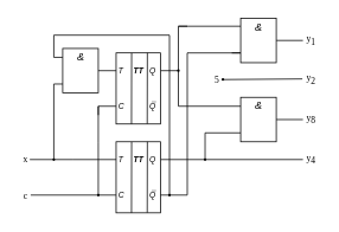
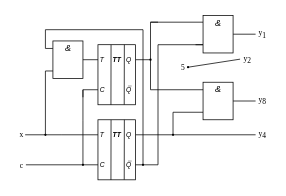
  <mxCell id="0" />
  <mxCell id="1" parent="0" />
  <mxCell id="2" style="edgeStyle=orthogonalEdgeStyle;rounded=0;orthogonalLoop=1;jettySize=auto;html=1;exitX=0;exitY=0.75;exitDx=0;exitDy=0;exitPerimeter=0;endArrow=none;endFill=0;strokeWidth=1;" parent="1" source="4" edge="1"><mxGeometry relative="1" as="geometry"><mxPoint x="110" y="129" as="targetPoint" /></mxGeometry></mxCell>
  <mxCell id="3" style="edgeStyle=orthogonalEdgeStyle;rounded=0;orthogonalLoop=1;jettySize=auto;html=1;exitX=1;exitY=0.25;exitDx=0;exitDy=0;exitPerimeter=0;endArrow=none;endFill=0;strokeWidth=1;" parent="1" source="4" edge="1"><mxGeometry relative="1" as="geometry"><mxPoint x="210" y="29" as="targetPoint" /><Array as="points"><mxPoint x="200" y="79" /><mxPoint x="200" y="29" /></Array></mxGeometry></mxCell>
  <mxCell id="4" value="" style="rounded=0;whiteSpace=wrap;html=1;strokeWidth=1;points=[[0,0.25,0,0,0],[0,0.75,0,0,0],[1,0.25,0,0,0],[1,0.75,0,0,0]];" parent="1" vertex="1"><mxGeometry x="130" y="59" width="50" height="80" as="geometry" /></mxCell>
  <mxCell id="5" value="" style="endArrow=none;html=1;rounded=0;strokeWidth=1;entryX=0.349;entryY=0.003;entryDx=0;entryDy=0;entryPerimeter=0;exitX=0.346;exitY=1.001;exitDx=0;exitDy=0;exitPerimeter=0;" parent="1" source="4" target="4" edge="1"><mxGeometry width="50" height="50" relative="1" as="geometry"><mxPoint x="147" y="139" as="sourcePoint" /><mxPoint x="50" y="29" as="targetPoint" /></mxGeometry></mxCell>
  <mxCell id="6" value="T" style="text;html=1;resizable=0;autosize=1;align=left;verticalAlign=middle;points=[];fillColor=none;strokeColor=none;rounded=0;fontStyle=2;imageWidth=20;spacing=0;spacingLeft=0;spacingRight=0;fontSize=9;" parent="1" vertex="1"><mxGeometry x="133" y="70" width="20" height="20" as="geometry" /></mxCell>
  <mxCell id="7" value="C" style="text;html=1;resizable=0;autosize=1;align=left;verticalAlign=middle;points=[];fillColor=none;strokeColor=none;rounded=0;fontStyle=2;imageWidth=20;spacing=0;spacingLeft=0;spacingRight=0;fontSize=9;" parent="1" vertex="1"><mxGeometry x="133" y="109" width="20" height="20" as="geometry" /></mxCell>
  <mxCell id="8" value="Q" style="text;html=1;resizable=0;autosize=1;align=left;verticalAlign=middle;points=[];fillColor=none;strokeColor=none;rounded=0;fontStyle=2;imageWidth=20;spacing=0;spacingLeft=0;spacingRight=0;fontSize=9;" parent="1" vertex="1"><mxGeometry x="168" y="70" width="20" height="20" as="geometry" /></mxCell>
  <mxCell id="9" value="&lt;b&gt;TT&lt;/b&gt;" style="text;html=1;resizable=0;autosize=1;align=center;verticalAlign=middle;points=[];fillColor=none;strokeColor=none;rounded=0;fontStyle=2;imageWidth=20;spacing=0;spacingLeft=-2;spacingRight=-2;fontSize=9;" parent="1" vertex="1"><mxGeometry x="145" y="70" width="20" height="20" as="geometry" /></mxCell>
  <mxCell id="10" value="" style="endArrow=none;html=1;rounded=0;strokeWidth=1;entryX=0.349;entryY=0.003;entryDx=0;entryDy=0;entryPerimeter=0;exitX=0.346;exitY=1.001;exitDx=0;exitDy=0;exitPerimeter=0;" parent="1" edge="1"><mxGeometry width="50" height="50" relative="1" as="geometry"><mxPoint x="165" y="138.84" as="sourcePoint" /><mxPoint x="165.15" y="59" as="targetPoint" /></mxGeometry></mxCell>
  <mxCell id="11" style="edgeStyle=orthogonalEdgeStyle;rounded=0;orthogonalLoop=1;jettySize=auto;html=1;endArrow=none;endFill=0;strokeWidth=1;fontSize=12;" parent="1" edge="1"><mxGeometry relative="1" as="geometry"><mxPoint x="200" y="29" as="targetPoint" /><mxPoint x="270" y="29" as="sourcePoint" /><Array as="points"><mxPoint x="210" y="29" /></Array></mxGeometry></mxCell>
  <mxCell id="12" style="edgeStyle=orthogonalEdgeStyle;rounded=0;orthogonalLoop=1;jettySize=auto;html=1;endArrow=none;endFill=0;strokeWidth=1;fontSize=12;" parent="1" edge="1"><mxGeometry relative="1" as="geometry"><mxPoint x="210" y="219" as="targetPoint" /><mxPoint x="260" y="59" as="sourcePoint" /><Array as="points"><mxPoint x="270" y="59" /><mxPoint x="210" y="59" /><mxPoint x="210" y="209" /></Array></mxGeometry></mxCell>
  <mxCell id="13" style="edgeStyle=orthogonalEdgeStyle;rounded=0;orthogonalLoop=1;jettySize=auto;html=1;exitX=1;exitY=0.5;exitDx=0;exitDy=0;exitPerimeter=0;endArrow=none;endFill=0;strokeWidth=1;fontSize=12;" parent="1" source="14" edge="1"><mxGeometry relative="1" as="geometry"><mxPoint x="340" y="45" as="targetPoint" /></mxGeometry></mxCell>
  <mxCell id="14" value="" style="rounded=0;whiteSpace=wrap;html=1;strokeWidth=1;points=[[0,0.2,0,0,0],[0,0.8,0,0,0],[1,0.5,0,0,0]];fontSize=12;" parent="1" vertex="1"><mxGeometry x="270" y="20" width="40" height="50" as="geometry" /></mxCell>
  <mxCell id="15" value="&amp;amp;" style="text;html=1;resizable=0;autosize=1;align=center;verticalAlign=middle;points=[];fillColor=none;strokeColor=none;rounded=0;fontStyle=2;spacing=2;imageHeight=24;imageWidth=20;fontSize=12;" parent="1" vertex="1"><mxGeometry x="275" y="20" width="30" height="20" as="geometry" /></mxCell>
  <mxCell id="16" style="edgeStyle=orthogonalEdgeStyle;rounded=0;orthogonalLoop=1;jettySize=auto;html=1;exitDx=0;exitDy=0;exitPerimeter=0;endArrow=none;endFill=0;strokeWidth=1;fontSize=12;startArrow=none;" parent="1" source="32" edge="1"><mxGeometry relative="1" as="geometry"><mxPoint x="200" y="79" as="targetPoint" /><Array as="points" /></mxGeometry></mxCell>
  <mxCell id="17" style="edgeStyle=orthogonalEdgeStyle;rounded=0;orthogonalLoop=1;jettySize=auto;html=1;exitX=0;exitY=0.8;exitDx=0;exitDy=0;exitPerimeter=0;endArrow=none;endFill=0;strokeWidth=1;fontSize=12;entryX=1;entryY=0.25;entryDx=0;entryDy=0;entryPerimeter=0;" parent="1" source="19" target="23" edge="1"><mxGeometry relative="1" as="geometry"><mxPoint x="240" y="169" as="targetPoint" /><Array as="points"><mxPoint x="230" y="149" /><mxPoint x="230" y="179" /></Array></mxGeometry></mxCell>
  <mxCell id="18" style="edgeStyle=orthogonalEdgeStyle;rounded=0;orthogonalLoop=1;jettySize=auto;html=1;exitX=1;exitY=0.5;exitDx=0;exitDy=0;exitPerimeter=0;endArrow=none;endFill=0;strokeWidth=1;fontSize=12;" parent="1" source="19" edge="1"><mxGeometry relative="1" as="geometry"><mxPoint x="340" y="134" as="targetPoint" /></mxGeometry></mxCell>
  <mxCell id="19" value="" style="rounded=0;whiteSpace=wrap;html=1;strokeWidth=1;points=[[0,0.2,0,0,0],[0,0.8,0,0,0],[1,0.5,0,0,0]];fontSize=12;" parent="1" vertex="1"><mxGeometry x="270" y="109" width="40" height="50" as="geometry" /></mxCell>
  <mxCell id="20" value="&amp;amp;" style="text;html=1;resizable=0;autosize=1;align=center;verticalAlign=middle;points=[];fillColor=none;strokeColor=none;rounded=0;fontStyle=2;spacing=2;imageHeight=24;imageWidth=20;fontSize=12;" parent="1" vertex="1"><mxGeometry x="275" y="109" width="30" height="20" as="geometry" /></mxCell>
  <mxCell id="21" style="edgeStyle=orthogonalEdgeStyle;rounded=0;orthogonalLoop=1;jettySize=auto;html=1;exitDx=0;exitDy=0;exitPerimeter=0;endArrow=none;endFill=0;strokeWidth=1;startArrow=none;" parent="1" source="53" edge="1"><mxGeometry relative="1" as="geometry"><mxPoint x="110" y="119" as="targetPoint" /></mxGeometry></mxCell>
  <mxCell id="22" style="edgeStyle=orthogonalEdgeStyle;rounded=0;orthogonalLoop=1;jettySize=auto;html=1;endArrow=none;endFill=0;strokeWidth=1;startArrow=none;entryX=0;entryY=0.2;entryDx=0;entryDy=0;entryPerimeter=0;" parent="1" source="36" target="50" edge="1"><mxGeometry relative="1" as="geometry"><mxPoint x="50" y="69" as="targetPoint" /><mxPoint x="180" y="209" as="sourcePoint" /><Array as="points"><mxPoint x="190" y="39" /><mxPoint x="60" y="39" /><mxPoint x="60" y="64" /></Array></mxGeometry></mxCell>
  <mxCell id="23" value="" style="rounded=0;whiteSpace=wrap;html=1;strokeWidth=1;points=[[0,0.25,0,0,0],[0,0.75,0,0,0],[1,0.25,0,0,0],[1,0.75,0,0,0]];" parent="1" vertex="1"><mxGeometry x="130" y="159" width="50" height="80" as="geometry" /></mxCell>
  <mxCell id="24" value="" style="endArrow=none;html=1;rounded=0;strokeWidth=1;entryX=0.349;entryY=0.003;entryDx=0;entryDy=0;entryPerimeter=0;exitX=0.346;exitY=1.001;exitDx=0;exitDy=0;exitPerimeter=0;" parent="1" source="23" target="23" edge="1"><mxGeometry width="50" height="50" relative="1" as="geometry"><mxPoint x="147" y="239" as="sourcePoint" /><mxPoint x="50" y="129" as="targetPoint" /></mxGeometry></mxCell>
  <mxCell id="25" value="T" style="text;html=1;resizable=0;autosize=1;align=left;verticalAlign=middle;points=[];fillColor=none;strokeColor=none;rounded=0;fontStyle=2;imageWidth=20;spacing=0;spacingLeft=0;spacingRight=0;fontSize=9;" parent="1" vertex="1"><mxGeometry x="133" y="170" width="20" height="20" as="geometry" /></mxCell>
  <mxCell id="26" value="C" style="text;html=1;resizable=0;autosize=1;align=left;verticalAlign=middle;points=[];fillColor=none;strokeColor=none;rounded=0;fontStyle=2;imageWidth=20;spacing=0;spacingLeft=0;spacingRight=0;fontSize=9;" parent="1" vertex="1"><mxGeometry x="133" y="209" width="20" height="20" as="geometry" /></mxCell>
  <mxCell id="27" value="Q" style="text;html=1;resizable=0;autosize=1;align=left;verticalAlign=middle;points=[];fillColor=none;strokeColor=none;rounded=0;fontStyle=2;imageWidth=20;spacing=0;spacingLeft=0;spacingRight=0;fontSize=9;" parent="1" vertex="1"><mxGeometry x="168" y="170" width="20" height="20" as="geometry" /></mxCell>
  <mxCell id="28" value="&lt;b&gt;TT&lt;/b&gt;" style="text;html=1;resizable=0;autosize=1;align=center;verticalAlign=middle;points=[];fillColor=none;strokeColor=none;rounded=0;fontStyle=2;imageWidth=20;spacing=0;spacingLeft=-2;spacingRight=-2;fontSize=9;" parent="1" vertex="1"><mxGeometry x="145" y="170" width="20" height="20" as="geometry" /></mxCell>
  <mxCell id="29" value="" style="endArrow=none;html=1;rounded=0;strokeWidth=1;entryX=0.349;entryY=0.003;entryDx=0;entryDy=0;entryPerimeter=0;exitX=0.346;exitY=1.001;exitDx=0;exitDy=0;exitPerimeter=0;" parent="1" edge="1"><mxGeometry width="50" height="50" relative="1" as="geometry"><mxPoint x="165" y="238.84" as="sourcePoint" /><mxPoint x="165.15" y="159" as="targetPoint" /></mxGeometry></mxCell>
  <mxCell id="30" value="" style="endArrow=none;html=1;rounded=0;fontFamily=Times New Roman;fontSize=12;startArrow=none;" parent="1" source="36" edge="1"><mxGeometry width="50" height="50" relative="1" as="geometry"><mxPoint x="210" y="219" as="sourcePoint" /><mxPoint x="190" y="219" as="targetPoint" /></mxGeometry></mxCell>
  <mxCell id="31" value="" style="edgeStyle=orthogonalEdgeStyle;rounded=0;orthogonalLoop=1;jettySize=auto;html=1;endArrow=none;endFill=0;strokeWidth=1;" parent="1" edge="1"><mxGeometry relative="1" as="geometry"><mxPoint x="190" y="219" as="targetPoint" /><mxPoint x="180" y="219" as="sourcePoint" /><Array as="points" /></mxGeometry></mxCell>
  <mxCell id="32" value="" style="shape=waypoint;sketch=0;fillStyle=solid;size=3;pointerEvents=1;points=[];fillColor=none;resizable=0;rotatable=0;perimeter=centerPerimeter;snapToPoint=1;fontFamily=Times New Roman;fontSize=12;" parent="1" vertex="1"><mxGeometry x="180" y="59" width="40" height="40" as="geometry" /></mxCell>
  <mxCell id="33" value="" style="edgeStyle=orthogonalEdgeStyle;rounded=0;orthogonalLoop=1;jettySize=auto;html=1;exitX=0;exitY=0.2;exitDx=0;exitDy=0;exitPerimeter=0;endArrow=none;endFill=0;strokeWidth=1;fontSize=12;" parent="1" source="19" target="32" edge="1"><mxGeometry relative="1" as="geometry"><mxPoint x="200" y="79" as="targetPoint" /><mxPoint x="270" y="133" as="sourcePoint" /><Array as="points"><mxPoint x="200" y="119" /></Array></mxGeometry></mxCell>
  <mxCell id="34" value="" style="endArrow=none;html=1;rounded=0;fontFamily=Helvetica;fontSize=12;" parent="1" edge="1"><mxGeometry width="50" height="50" relative="1" as="geometry"><mxPoint x="340" y="179" as="sourcePoint" /><mxPoint x="230" y="179" as="targetPoint" /></mxGeometry></mxCell>
  <mxCell id="35" value="" style="shape=waypoint;sketch=0;fillStyle=solid;size=3;pointerEvents=1;points=[];fillColor=none;resizable=0;rotatable=0;perimeter=centerPerimeter;snapToPoint=1;fontFamily=Times New Roman;fontSize=12;" parent="1" vertex="1"><mxGeometry x="210" y="159" width="40" height="40" as="geometry" /></mxCell>
  <mxCell id="36" value="" style="shape=waypoint;sketch=0;fillStyle=solid;size=3;pointerEvents=1;points=[];fillColor=none;resizable=0;rotatable=0;perimeter=centerPerimeter;snapToPoint=1;fontFamily=Times New Roman;fontSize=12;" parent="1" vertex="1"><mxGeometry x="170" y="199" width="40" height="40" as="geometry" /></mxCell>
  <mxCell id="37" value="" style="endArrow=none;html=1;rounded=0;fontFamily=Times New Roman;fontSize=12;" parent="1" target="36" edge="1"><mxGeometry width="50" height="50" relative="1" as="geometry"><mxPoint x="210" y="219" as="sourcePoint" /><mxPoint x="190" y="219" as="targetPoint" /></mxGeometry></mxCell>
  <mxCell id="38" style="edgeStyle=orthogonalEdgeStyle;rounded=0;orthogonalLoop=1;jettySize=auto;html=1;exitX=0;exitY=0.25;exitDx=0;exitDy=0;exitPerimeter=0;endArrow=none;endFill=0;strokeWidth=1;" parent="1" source="23" edge="1"><mxGeometry relative="1" as="geometry"><mxPoint x="33" y="179" as="targetPoint" /><mxPoint x="80" y="199" as="sourcePoint" /></mxGeometry></mxCell>
  <mxCell id="39" value="" style="edgeStyle=orthogonalEdgeStyle;rounded=0;orthogonalLoop=1;jettySize=auto;html=1;exitX=0;exitY=0.75;exitDx=0;exitDy=0;exitPerimeter=0;endArrow=none;endFill=0;strokeWidth=1;" parent="1" source="23" target="53" edge="1"><mxGeometry relative="1" as="geometry"><mxPoint x="110" y="119" as="targetPoint" /><mxPoint x="130" y="219" as="sourcePoint" /></mxGeometry></mxCell>
  <mxCell id="40" value="x" style="text;html=1;align=center;verticalAlign=middle;resizable=0;points=[];autosize=1;strokeColor=none;fillColor=none;fontSize=10;fontFamily=Times New Roman;" parent="1" vertex="1"><mxGeometry x="20" y="170.5" width="15" height="16" as="geometry" /></mxCell>
  <mxCell id="41" value="c" style="text;html=1;align=center;verticalAlign=middle;resizable=0;points=[];autosize=1;strokeColor=none;fillColor=none;fontSize=10;fontFamily=Times New Roman;" parent="1" vertex="1"><mxGeometry x="20" y="211.5" width="15" height="16" as="geometry" /></mxCell>
  <mxCell id="42" value="y&lt;sub style=&quot;font-size: 10px;&quot;&gt;1&lt;/sub&gt;" style="text;html=1;align=center;verticalAlign=middle;resizable=0;points=[];autosize=1;strokeColor=none;fillColor=none;fontSize=10;fontFamily=Times New Roman;" parent="1" vertex="1"><mxGeometry x="339" y="35" width="20" height="19" as="geometry" /></mxCell>
- <mxCell id="43" value="y&lt;sub style=&quot;font-size: 10px;&quot;&gt;2&lt;/sub&gt;" style="text;html=1;align=center;verticalAlign=middle;resizable=0;points=[];autosize=1;strokeColor=none;fillColor=none;fontSize=10;fontFamily=Times New Roman;" parent="1" vertex="1"><mxGeometry x="339" y="79" width="20" height="19" as="geometry" /></mxCell>
+ <mxCell id="43" value="y&lt;sub style=&quot;font-size: 10px;&quot;&gt;2&lt;/sub&gt;" style="text;html=1;align=center;verticalAlign=middle;resizable=0;points=[];autosize=1;strokeColor=none;fillColor=none;fontSize=10;fontFamily=Times New Roman;" parent="1" vertex="1"><mxGeometry x="319" y="69" width="20" height="19" as="geometry" /></mxCell>
  <mxCell id="44" value="y&lt;sub style=&quot;font-size: 10px;&quot;&gt;4&lt;/sub&gt;" style="text;html=1;align=center;verticalAlign=middle;resizable=0;points=[];autosize=1;strokeColor=none;fillColor=none;fontSize=10;fontFamily=Times New Roman;" parent="1" vertex="1"><mxGeometry x="339" y="169" width="20" height="19" as="geometry" /></mxCell>
  <mxCell id="45" value="y&lt;sub style=&quot;font-size: 10px;&quot;&gt;8&lt;/sub&gt;" style="text;html=1;align=center;verticalAlign=middle;resizable=0;points=[];autosize=1;strokeColor=none;fillColor=none;fontSize=10;fontFamily=Times New Roman;" parent="1" vertex="1"><mxGeometry x="339" y="124.5" width="20" height="19" as="geometry" /></mxCell>
  <mxCell id="46" value="Q" style="text;html=1;resizable=0;autosize=1;align=left;verticalAlign=middle;points=[];fillColor=none;strokeColor=none;rounded=0;fontStyle=2;imageWidth=20;spacing=0;spacingLeft=0;spacingRight=0;fontSize=9;" parent="1" vertex="1"><mxGeometry x="168" y="109" width="20" height="20" as="geometry" /></mxCell>
  <mxCell id="47" value="Q" style="text;html=1;resizable=0;autosize=1;align=left;verticalAlign=middle;points=[];fillColor=none;strokeColor=none;rounded=0;fontStyle=2;imageWidth=20;spacing=0;spacingLeft=0;spacingRight=0;fontSize=9;" parent="1" vertex="1"><mxGeometry x="168" y="209" width="20" height="20" as="geometry" /></mxCell>
  <mxCell id="48" value="" style="endArrow=none;html=1;rounded=0;strokeWidth=0.5;" parent="1" edge="1"><mxGeometry width="50" height="50" relative="1" as="geometry"><mxPoint x="170" y="214" as="sourcePoint" /><mxPoint x="175" y="214" as="targetPoint" /></mxGeometry></mxCell>
  <mxCell id="49" value="" style="endArrow=none;html=1;rounded=0;strokeWidth=0.5;" parent="1" edge="1"><mxGeometry width="50" height="50" relative="1" as="geometry"><mxPoint x="170" y="114" as="sourcePoint" /><mxPoint x="175" y="114" as="targetPoint" /></mxGeometry></mxCell>
  <mxCell id="50" value="" style="rounded=0;whiteSpace=wrap;html=1;strokeWidth=1;points=[[0,0.2,0,0,0],[0,0.8,0,0,0],[1,0.5,0,0,0]];fontSize=12;" parent="1" vertex="1"><mxGeometry x="70" y="54" width="40" height="50" as="geometry" /></mxCell>
  <mxCell id="51" value="&amp;amp;" style="text;html=1;resizable=0;autosize=1;align=center;verticalAlign=middle;points=[];fillColor=none;strokeColor=none;rounded=0;fontStyle=2;spacing=2;imageHeight=24;imageWidth=20;fontSize=12;" parent="1" vertex="1"><mxGeometry x="75" y="54" width="30" height="20" as="geometry" /></mxCell>
  <mxCell id="52" value="" style="endArrow=none;html=1;rounded=0;entryX=0;entryY=0.25;entryDx=0;entryDy=0;entryPerimeter=0;exitX=1;exitY=0.5;exitDx=0;exitDy=0;exitPerimeter=0;" parent="1" source="50" target="4" edge="1"><mxGeometry width="50" height="50" relative="1" as="geometry"><mxPoint x="250" y="169" as="sourcePoint" /><mxPoint x="300" y="119" as="targetPoint" /></mxGeometry></mxCell>
  <mxCell id="53" value="" style="shape=waypoint;sketch=0;fillStyle=solid;size=3;pointerEvents=1;points=[];fillColor=none;resizable=0;rotatable=0;perimeter=centerPerimeter;snapToPoint=1;fontFamily=Times New Roman;fontSize=12;" parent="1" vertex="1"><mxGeometry x="90" y="199" width="40" height="40" as="geometry" /></mxCell>
  <mxCell id="54" value="" style="edgeStyle=orthogonalEdgeStyle;rounded=0;orthogonalLoop=1;jettySize=auto;html=1;endArrow=none;endFill=0;strokeWidth=1;" parent="1" target="53" edge="1"><mxGeometry relative="1" as="geometry"><mxPoint x="90" y="218.82" as="targetPoint" /><mxPoint x="110" y="219" as="sourcePoint" /></mxGeometry></mxCell>
  <mxCell id="55" value="" style="endArrow=none;html=1;rounded=0;" parent="1" target="53" edge="1"><mxGeometry width="50" height="50" relative="1" as="geometry"><mxPoint x="34" y="219" as="sourcePoint" /><mxPoint x="187" y="122" as="targetPoint" /></mxGeometry></mxCell>
  <mxCell id="56" value="" style="endArrow=none;html=1;rounded=0;entryX=0;entryY=0.8;entryDx=0;entryDy=0;entryPerimeter=0;" parent="1" target="50" edge="1"><mxGeometry width="50" height="50" relative="1" as="geometry"><mxPoint x="60" y="179" as="sourcePoint" /><mxPoint x="160" y="129" as="targetPoint" /><Array as="points"><mxPoint x="60" y="94" /></Array></mxGeometry></mxCell>
  <mxCell id="57" value="" style="shape=waypoint;sketch=0;fillStyle=solid;size=3;pointerEvents=1;points=[];fillColor=none;resizable=0;rotatable=0;perimeter=centerPerimeter;snapToPoint=1;fontFamily=Times New Roman;fontSize=12;" parent="1" vertex="1"><mxGeometry x="40" y="159" width="40" height="40" as="geometry" /></mxCell>
  <mxCell id="58" value="" style="endArrow=none;html=1;rounded=0;entryX=0.017;entryY=0.488;entryDx=0;entryDy=0;entryPerimeter=0;" edge="1" parent="1" target="43"><mxGeometry width="50" height="50" relative="1" as="geometry"><mxPoint x="250" y="89" as="sourcePoint" /><mxPoint x="290" y="119" as="targetPoint" /></mxGeometry></mxCell>
  <mxCell id="59" value="5" style="text;html=1;align=center;verticalAlign=middle;resizable=0;points=[];autosize=1;strokeColor=none;fillColor=none;fontSize=10;fontFamily=Times New Roman;" vertex="1" parent="1"><mxGeometry x="233" y="79" width="20" height="20" as="geometry" /></mxCell>
  <mxCell id="60" value="" style="shape=waypoint;sketch=0;fillStyle=solid;size=3;pointerEvents=1;points=[];fillColor=none;resizable=0;rotatable=0;perimeter=centerPerimeter;snapToPoint=1;fontFamily=Times New Roman;fontSize=12;" vertex="1" parent="1"><mxGeometry x="230" y="69" width="40" height="40" as="geometry" /></mxCell>
